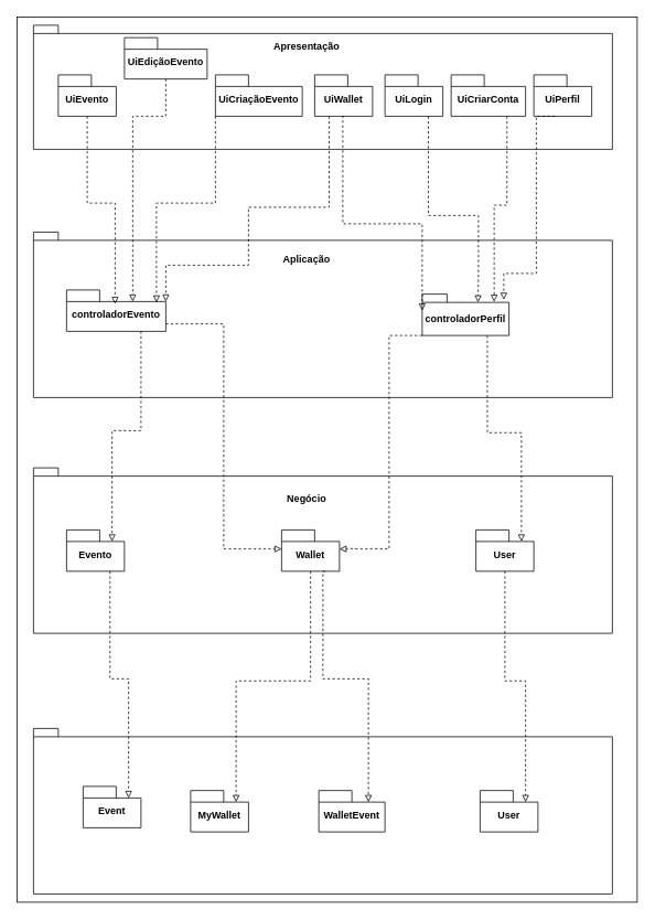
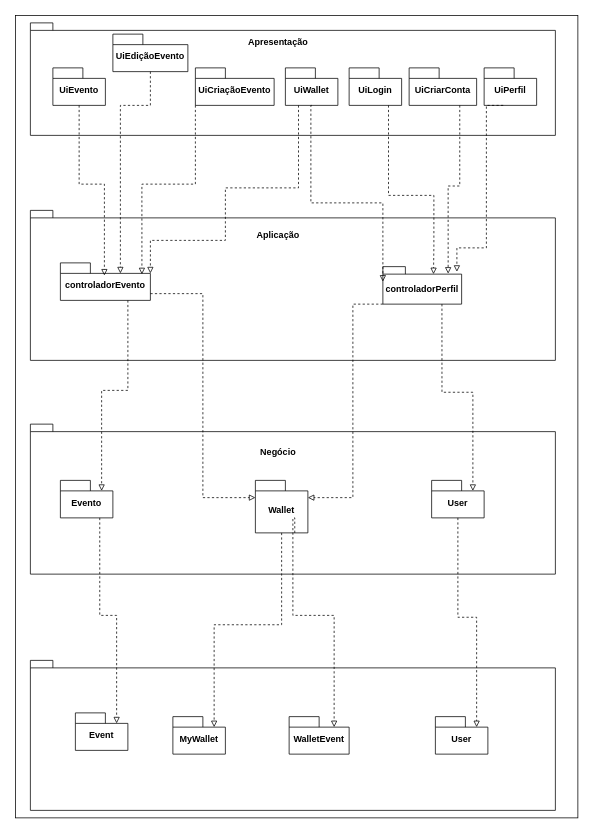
  <mxCell id="0" />
  <mxCell id="1" parent="0" />
  <mxCell id="2" value="" style="rounded=0;whiteSpace=wrap;html=1;" vertex="1" parent="1"><mxGeometry x="20" y="20" width="750" height="1070" as="geometry" /></mxCell>
  <mxCell id="3" value="&lt;div&gt;&lt;/div&gt;" style="shape=folder;fontStyle=1;spacingTop=10;tabWidth=30;tabHeight=10;tabPosition=left;html=1;whiteSpace=wrap;align=center;" vertex="1" parent="1"><mxGeometry x="40" y="30" width="700" height="150" as="geometry" /></mxCell>
  <mxCell id="4" value="Apresentação&lt;div&gt;&lt;br&gt;&lt;/div&gt;" style="text;align=center;fontStyle=1;verticalAlign=middle;spacingLeft=3;spacingRight=3;strokeColor=none;rotatable=0;points=[[0,0.5],[1,0.5]];portConstraint=eastwest;html=1;" vertex="1" parent="1"><mxGeometry x="330" y="50" width="80" height="26" as="geometry" /></mxCell>
  <mxCell id="5" value="&lt;div&gt;&lt;/div&gt;" style="shape=folder;fontStyle=1;spacingTop=10;tabWidth=30;tabHeight=10;tabPosition=left;html=1;whiteSpace=wrap;align=center;" vertex="1" parent="1"><mxGeometry x="40" y="280" width="700" height="200" as="geometry" /></mxCell>
  <mxCell id="6" value="controladorEvento" style="shape=folder;fontStyle=1;spacingTop=10;tabWidth=40;tabHeight=14;tabPosition=left;html=1;whiteSpace=wrap;" vertex="1" parent="1"><mxGeometry x="80" y="350" width="120" height="50" as="geometry" /></mxCell>
  <mxCell id="7" value="&lt;div&gt;Aplicação&lt;/div&gt;" style="text;align=center;fontStyle=1;verticalAlign=middle;spacingLeft=3;spacingRight=3;strokeColor=none;rotatable=0;points=[[0,0.5],[1,0.5]];portConstraint=eastwest;html=1;" vertex="1" parent="1"><mxGeometry x="330" y="300" width="80" height="26" as="geometry" /></mxCell>
  <mxCell id="8" value="&lt;div&gt;&lt;/div&gt;" style="shape=folder;fontStyle=1;spacingTop=10;tabWidth=30;tabHeight=10;tabPosition=left;html=1;whiteSpace=wrap;align=center;" vertex="1" parent="1"><mxGeometry x="40" y="565" width="700" height="200" as="geometry" /></mxCell>
  <mxCell id="9" value="Evento" style="shape=folder;fontStyle=1;spacingTop=10;tabWidth=40;tabHeight=14;tabPosition=left;html=1;whiteSpace=wrap;" vertex="1" parent="1"><mxGeometry x="80" y="640" width="70" height="50" as="geometry" /></mxCell>
  <mxCell id="10" value="&lt;div&gt;Negócio&lt;/div&gt;" style="text;align=center;fontStyle=1;verticalAlign=middle;spacingLeft=3;spacingRight=3;strokeColor=none;rotatable=0;points=[[0,0.5],[1,0.5]];portConstraint=eastwest;html=1;" vertex="1" parent="1"><mxGeometry x="330" y="590" width="80" height="26" as="geometry" /></mxCell>
  <mxCell id="11" value="&lt;div&gt;&lt;/div&gt;" style="shape=folder;fontStyle=1;spacingTop=10;tabWidth=30;tabHeight=10;tabPosition=left;html=1;whiteSpace=wrap;align=center;" vertex="1" parent="1"><mxGeometry x="40" y="880" width="700" height="200" as="geometry" /></mxCell>
  <mxCell id="12" value="User" style="shape=folder;fontStyle=1;spacingTop=10;tabWidth=40;tabHeight=14;tabPosition=left;html=1;whiteSpace=wrap;" vertex="1" parent="1"><mxGeometry x="580" y="955" width="70" height="50" as="geometry" /></mxCell>
  <mxCell id="13" value="UiEvento" style="shape=folder;fontStyle=1;spacingTop=10;tabWidth=40;tabHeight=14;tabPosition=left;html=1;whiteSpace=wrap;" vertex="1" parent="1"><mxGeometry x="70" y="90" width="70" height="50" as="geometry" /></mxCell>
  <mxCell id="14" value="UiWallet" style="shape=folder;fontStyle=1;spacingTop=10;tabWidth=40;tabHeight=14;tabPosition=left;html=1;whiteSpace=wrap;" vertex="1" parent="1"><mxGeometry x="380" y="90" width="70" height="50" as="geometry" /></mxCell>
  <mxCell id="15" value="UiEdiçãoEvento" style="shape=folder;fontStyle=1;spacingTop=10;tabWidth=40;tabHeight=14;tabPosition=left;html=1;whiteSpace=wrap;" vertex="1" parent="1"><mxGeometry x="150" y="45" width="100" height="50" as="geometry" /></mxCell>
  <mxCell id="16" value="UiCriaçãoEvento" style="shape=folder;fontStyle=1;spacingTop=10;tabWidth=40;tabHeight=14;tabPosition=left;html=1;whiteSpace=wrap;" vertex="1" parent="1"><mxGeometry x="260" y="90" width="105" height="50" as="geometry" /></mxCell>
  <mxCell id="17" value="UiPerfil" style="shape=folder;fontStyle=1;spacingTop=10;tabWidth=40;tabHeight=14;tabPosition=left;html=1;whiteSpace=wrap;" vertex="1" parent="1"><mxGeometry x="645" y="90" width="70" height="50" as="geometry" /></mxCell>
  <mxCell id="18" value="UiLogin" style="shape=folder;fontStyle=1;spacingTop=10;tabWidth=40;tabHeight=14;tabPosition=left;html=1;whiteSpace=wrap;" vertex="1" parent="1"><mxGeometry x="465" y="90" width="70" height="50" as="geometry" /></mxCell>
  <mxCell id="19" value="UiCriarConta" style="shape=folder;fontStyle=1;spacingTop=10;tabWidth=40;tabHeight=14;tabPosition=left;html=1;whiteSpace=wrap;" vertex="1" parent="1"><mxGeometry x="545" y="90" width="90" height="50" as="geometry" /></mxCell>
  <mxCell id="20" style="edgeStyle=orthogonalEdgeStyle;rounded=0;orthogonalLoop=1;jettySize=auto;html=1;exitX=0.5;exitY=1;exitDx=0;exitDy=0;exitPerimeter=0;endArrow=block;endFill=0;dashed=1;entryX=0.489;entryY=0.337;entryDx=0;entryDy=0;entryPerimeter=0;" edge="1" parent="1" source="13" target="6"><mxGeometry relative="1" as="geometry"><mxPoint x="138" y="360" as="targetPoint" /></mxGeometry></mxCell>
  <mxCell id="21" style="edgeStyle=orthogonalEdgeStyle;rounded=0;orthogonalLoop=1;jettySize=auto;html=1;exitX=0.5;exitY=1;exitDx=0;exitDy=0;exitPerimeter=0;entryX=0;entryY=0;entryDx=80;entryDy=14;entryPerimeter=0;dashed=1;endArrow=block;endFill=0;" edge="1" parent="1" source="15" target="6"><mxGeometry relative="1" as="geometry"><Array as="points"><mxPoint x="160" y="140" /></Array></mxGeometry></mxCell>
  <mxCell id="22" style="edgeStyle=orthogonalEdgeStyle;rounded=0;orthogonalLoop=1;jettySize=auto;html=1;exitX=0;exitY=0;exitDx=0;exitDy=50;exitPerimeter=0;entryX=0.906;entryY=0.303;entryDx=0;entryDy=0;entryPerimeter=0;endArrow=block;endFill=0;dashed=1;" edge="1" parent="1" source="16" target="6"><mxGeometry relative="1" as="geometry" /></mxCell>
  <mxCell id="23" value="controladorPerfil" style="shape=folder;fontStyle=1;spacingTop=10;tabWidth=30;tabHeight=10;tabPosition=left;html=1;whiteSpace=wrap;" vertex="1" parent="1"><mxGeometry x="510" y="355" width="105" height="50" as="geometry" /></mxCell>
  <mxCell id="24" style="edgeStyle=orthogonalEdgeStyle;rounded=0;orthogonalLoop=1;jettySize=auto;html=1;exitX=0.75;exitY=1;exitDx=0;exitDy=0;exitPerimeter=0;endArrow=block;endFill=0;dashed=1;entryX=0.94;entryY=0.137;entryDx=0;entryDy=0;entryPerimeter=0;" edge="1" parent="1" target="23"><mxGeometry relative="1" as="geometry"><mxPoint x="670.48" y="140" as="sourcePoint" /><mxPoint x="580" y="365.15" as="targetPoint" /><Array as="points"><mxPoint x="648" y="140" /><mxPoint x="648" y="330" /><mxPoint x="609" y="330" /></Array></mxGeometry></mxCell>
  <mxCell id="25" style="edgeStyle=orthogonalEdgeStyle;rounded=0;orthogonalLoop=1;jettySize=auto;html=1;exitX=0.75;exitY=1;exitDx=0;exitDy=0;exitPerimeter=0;entryX=0.829;entryY=0.187;entryDx=0;entryDy=0;entryPerimeter=0;endArrow=block;endFill=0;dashed=1;" edge="1" parent="1" source="19" target="23"><mxGeometry relative="1" as="geometry"><mxPoint x="560" y="240" as="sourcePoint" /><mxPoint x="618" y="468" as="targetPoint" /></mxGeometry></mxCell>
  <mxCell id="26" style="edgeStyle=orthogonalEdgeStyle;rounded=0;orthogonalLoop=1;jettySize=auto;html=1;exitX=0.75;exitY=1;exitDx=0;exitDy=0;exitPerimeter=0;entryX=0;entryY=0;entryDx=67.5;entryDy=10;entryPerimeter=0;endArrow=block;endFill=0;dashed=1;" edge="1" parent="1" source="18" target="23"><mxGeometry relative="1" as="geometry"><mxPoint x="520" y="230" as="sourcePoint" /><mxPoint x="578" y="458" as="targetPoint" /><Array as="points"><mxPoint x="518" y="260" /><mxPoint x="578" y="260" /><mxPoint x="578" y="330" /></Array></mxGeometry></mxCell>
  <mxCell id="27" value="MyWallet" style="shape=folder;fontStyle=1;spacingTop=10;tabWidth=40;tabHeight=14;tabPosition=left;html=1;whiteSpace=wrap;" vertex="1" parent="1"><mxGeometry x="230" y="955" width="70" height="50" as="geometry" /></mxCell>
  <mxCell id="28" value="Event" style="shape=folder;fontStyle=1;spacingTop=10;tabWidth=40;tabHeight=14;tabPosition=left;html=1;whiteSpace=wrap;" vertex="1" parent="1"><mxGeometry x="100" y="950" width="70" height="50" as="geometry" /></mxCell>
  <mxCell id="29" value="WalletEvent" style="shape=folder;fontStyle=1;spacingTop=10;tabWidth=40;tabHeight=14;tabPosition=left;html=1;whiteSpace=wrap;" vertex="1" parent="1"><mxGeometry x="385" y="955" width="80" height="50" as="geometry" /></mxCell>
- <mxCell id="30" value="Wallet" style="shape=folder;fontStyle=1;spacingTop=10;tabWidth=40;tabHeight=14;tabPosition=left;html=1;whiteSpace=wrap;" vertex="1" parent="1"><mxGeometry x="340" y="640" width="70" height="50" as="geometry" /></mxCell>
+ <mxCell id="30" value="Wallet" style="shape=folder;fontStyle=1;spacingTop=10;tabWidth=40;tabHeight=14;tabPosition=left;html=1;whiteSpace=wrap;" vertex="1" parent="1"><mxGeometry x="340" y="640" width="70" height="70" as="geometry" /></mxCell>
  <mxCell id="31" value="User" style="shape=folder;fontStyle=1;spacingTop=10;tabWidth=40;tabHeight=14;tabPosition=left;html=1;whiteSpace=wrap;" vertex="1" parent="1"><mxGeometry x="575" y="640" width="70" height="50" as="geometry" /></mxCell>
  <mxCell id="32" style="edgeStyle=orthogonalEdgeStyle;rounded=0;orthogonalLoop=1;jettySize=auto;html=1;exitX=0.5;exitY=1;exitDx=0;exitDy=0;exitPerimeter=0;entryX=0;entryY=0;entryDx=55;entryDy=14;entryPerimeter=0;endArrow=block;endFill=0;dashed=1;" edge="1" parent="1" source="30" target="27"><mxGeometry relative="1" as="geometry"><mxPoint x="390" y="830" as="sourcePoint" /><mxPoint x="448" y="1058" as="targetPoint" /></mxGeometry></mxCell>
  <mxCell id="33" style="edgeStyle=orthogonalEdgeStyle;rounded=0;orthogonalLoop=1;jettySize=auto;html=1;exitX=0.75;exitY=1;exitDx=0;exitDy=0;exitPerimeter=0;entryX=0;entryY=0;entryDx=60;entryDy=14;entryPerimeter=0;endArrow=block;endFill=0;dashed=1;" edge="1" parent="1" source="30" target="29"><mxGeometry relative="1" as="geometry"><mxPoint x="510" y="850" as="sourcePoint" /><mxPoint x="568" y="1078" as="targetPoint" /><Array as="points"><mxPoint x="390" y="690" /><mxPoint x="390" y="820" /><mxPoint x="445" y="820" /></Array></mxGeometry></mxCell>
  <mxCell id="34" style="edgeStyle=orthogonalEdgeStyle;rounded=0;orthogonalLoop=1;jettySize=auto;html=1;exitX=0.5;exitY=1;exitDx=0;exitDy=0;exitPerimeter=0;entryX=0;entryY=0;entryDx=55;entryDy=14;entryPerimeter=0;endArrow=block;endFill=0;dashed=1;" edge="1" parent="1" source="31" target="12"><mxGeometry relative="1" as="geometry"><mxPoint x="590" y="800" as="sourcePoint" /><mxPoint x="648" y="1028" as="targetPoint" /></mxGeometry></mxCell>
  <mxCell id="35" style="edgeStyle=orthogonalEdgeStyle;rounded=0;orthogonalLoop=1;jettySize=auto;html=1;exitX=0.75;exitY=1;exitDx=0;exitDy=0;exitPerimeter=0;entryX=0;entryY=0;entryDx=55;entryDy=14;entryPerimeter=0;endArrow=block;endFill=0;dashed=1;" edge="1" parent="1" source="9" target="28"><mxGeometry relative="1" as="geometry"><mxPoint x="120" y="800" as="sourcePoint" /><mxPoint x="178" y="1028" as="targetPoint" /></mxGeometry></mxCell>
  <mxCell id="36" style="edgeStyle=orthogonalEdgeStyle;rounded=0;orthogonalLoop=1;jettySize=auto;html=1;exitX=0.75;exitY=1;exitDx=0;exitDy=0;exitPerimeter=0;entryX=0;entryY=0;entryDx=55;entryDy=14;entryPerimeter=0;endArrow=block;endFill=0;dashed=1;" edge="1" parent="1" source="6" target="9"><mxGeometry relative="1" as="geometry"><mxPoint x="210" y="530" as="sourcePoint" /><mxPoint x="268" y="758" as="targetPoint" /></mxGeometry></mxCell>
  <mxCell id="37" style="edgeStyle=orthogonalEdgeStyle;rounded=0;orthogonalLoop=1;jettySize=auto;html=1;exitX=0.5;exitY=1;exitDx=0;exitDy=0;exitPerimeter=0;entryX=0;entryY=0;entryDx=0;entryDy=20;entryPerimeter=0;endArrow=block;endFill=0;dashed=1;" edge="1" parent="1" source="14" target="23"><mxGeometry relative="1" as="geometry"><mxPoint x="380" y="220" as="sourcePoint" /><mxPoint x="413.613" y="370.15" as="targetPoint" /><Array as="points"><mxPoint x="414" y="140" /><mxPoint x="414" y="270" /><mxPoint x="510" y="270" /></Array></mxGeometry></mxCell>
  <mxCell id="38" style="edgeStyle=orthogonalEdgeStyle;rounded=0;orthogonalLoop=1;jettySize=auto;html=1;exitX=0.75;exitY=1;exitDx=0;exitDy=0;exitPerimeter=0;entryX=0;entryY=0;entryDx=55;entryDy=14;entryPerimeter=0;endArrow=block;endFill=0;dashed=1;" edge="1" parent="1" source="23" target="31"><mxGeometry relative="1" as="geometry"><mxPoint x="560" y="500" as="sourcePoint" /><mxPoint x="618" y="728" as="targetPoint" /></mxGeometry></mxCell>
  <mxCell id="39" style="edgeStyle=orthogonalEdgeStyle;rounded=0;orthogonalLoop=1;jettySize=auto;html=1;exitX=0;exitY=0;exitDx=120;exitDy=41;exitPerimeter=0;entryX=0;entryY=0;entryDx=0;entryDy=23;entryPerimeter=0;endArrow=block;endFill=0;dashed=1;" edge="1" parent="1" source="6" target="30"><mxGeometry relative="1" as="geometry"><mxPoint x="240" y="340" as="sourcePoint" /><mxPoint x="298" y="568" as="targetPoint" /></mxGeometry></mxCell>
  <mxCell id="40" style="edgeStyle=orthogonalEdgeStyle;rounded=0;orthogonalLoop=1;jettySize=auto;html=1;exitX=0;exitY=0;exitDx=0;exitDy=50;exitPerimeter=0;entryX=0;entryY=0;entryDx=70;entryDy=23;entryPerimeter=0;endArrow=block;endFill=0;dashed=1;" edge="1" parent="1" source="23" target="30"><mxGeometry relative="1" as="geometry"><mxPoint x="490" y="510" as="sourcePoint" /><mxPoint x="548" y="738" as="targetPoint" /><Array as="points"><mxPoint x="470" y="405" /><mxPoint x="470" y="663" /></Array></mxGeometry></mxCell>
  <mxCell id="41" style="edgeStyle=orthogonalEdgeStyle;rounded=0;orthogonalLoop=1;jettySize=auto;html=1;exitX=0.25;exitY=1;exitDx=0;exitDy=0;exitPerimeter=0;entryX=0;entryY=0;entryDx=120;entryDy=14;entryPerimeter=0;endArrow=block;endFill=0;dashed=1;" edge="1" parent="1" source="14" target="6"><mxGeometry relative="1" as="geometry"><mxPoint x="360" y="210" as="sourcePoint" /><mxPoint x="418" y="438" as="targetPoint" /><Array as="points"><mxPoint x="398" y="250" /><mxPoint x="300" y="250" /><mxPoint x="300" y="320" /><mxPoint x="200" y="320" /></Array></mxGeometry></mxCell>
